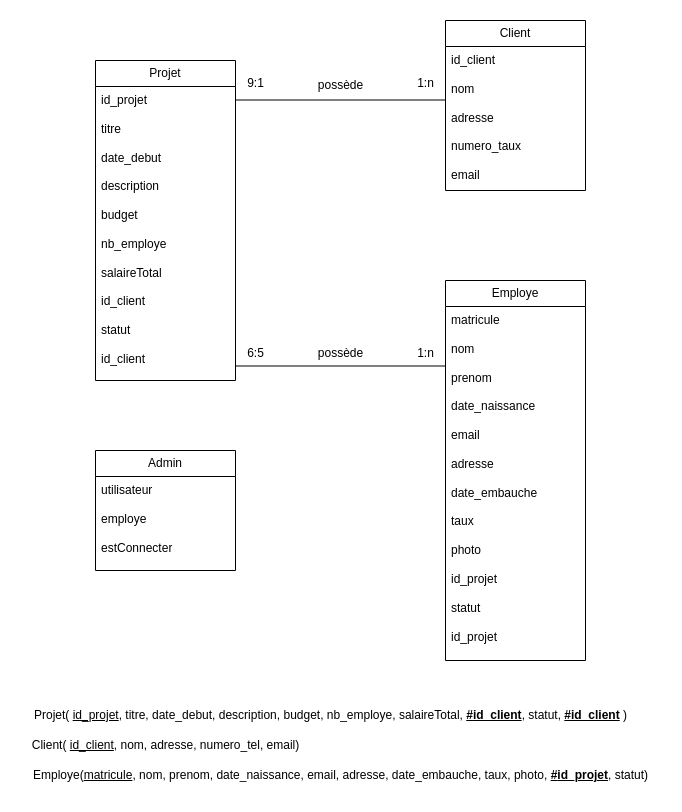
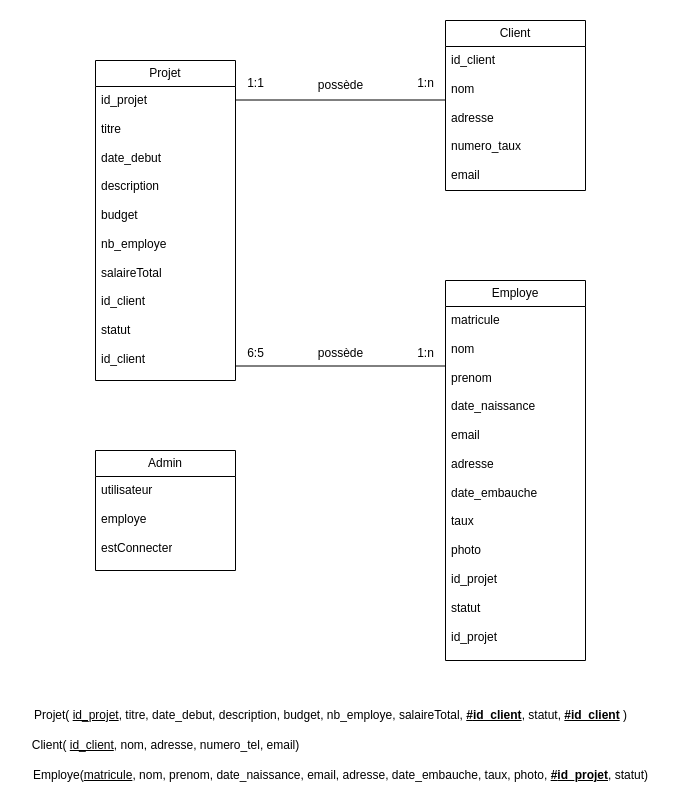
  <mxCell id="0" />
  <mxCell id="1" parent="0" />
  <mxCell id="2" value="Client" style="swimlane;fontStyle=0;childLayout=stackLayout;horizontal=1;startSize=26;fillColor=none;horizontalStack=0;resizeParent=1;resizeParentMax=0;resizeLast=0;collapsible=1;marginBottom=0;whiteSpace=wrap;html=1;" vertex="1" parent="1"><mxGeometry x="445" y="20" width="140" height="170" as="geometry" /></mxCell>
  <mxCell id="3" value="id_client&lt;br&gt;&lt;br&gt;nom&lt;br&gt;&lt;br&gt;adresse&lt;br&gt;&lt;br&gt;numero_taux&lt;br&gt;&lt;br&gt;email" style="text;strokeColor=none;fillColor=none;align=left;verticalAlign=top;spacingLeft=4;spacingRight=4;overflow=hidden;rotatable=0;points=[[0,0.5],[1,0.5]];portConstraint=eastwest;whiteSpace=wrap;html=1;" vertex="1" parent="2"><mxGeometry y="26" width="140" height="144" as="geometry" /></mxCell>
  <mxCell id="4" value="Projet" style="swimlane;fontStyle=0;childLayout=stackLayout;horizontal=1;startSize=26;fillColor=none;horizontalStack=0;resizeParent=1;resizeParentMax=0;resizeLast=0;collapsible=1;marginBottom=0;whiteSpace=wrap;html=1;" vertex="1" parent="1"><mxGeometry x="95" y="60" width="140" height="320" as="geometry" /></mxCell>
  <mxCell id="5" value="id_projet&lt;br&gt;&lt;br&gt;titre&lt;br&gt;&lt;br&gt;date_debut&lt;br&gt;&lt;br&gt;description&lt;br&gt;&lt;br&gt;budget&lt;br&gt;&lt;br&gt;nb_employe&lt;br&gt;&lt;br&gt;salaireTotal&lt;br&gt;&lt;br&gt;id_client&lt;br&gt;&lt;br&gt;statut&lt;br&gt;&lt;br&gt;id_client" style="text;strokeColor=none;fillColor=none;align=left;verticalAlign=top;spacingLeft=4;spacingRight=4;overflow=hidden;rotatable=0;points=[[0,0.5],[1,0.5]];portConstraint=eastwest;whiteSpace=wrap;html=1;" vertex="1" parent="4"><mxGeometry y="26" width="140" height="294" as="geometry" /></mxCell>
  <mxCell id="6" value="Employe" style="swimlane;fontStyle=0;childLayout=stackLayout;horizontal=1;startSize=26;fillColor=none;horizontalStack=0;resizeParent=1;resizeParentMax=0;resizeLast=0;collapsible=1;marginBottom=0;whiteSpace=wrap;html=1;" vertex="1" parent="1"><mxGeometry x="445" y="280" width="140" height="380" as="geometry" /></mxCell>
  <mxCell id="7" value="matricule&lt;br&gt;&lt;br&gt;nom&lt;br&gt;&lt;br&gt;prenom&lt;br&gt;&lt;br&gt;date_naissance&lt;br&gt;&lt;br&gt;email&lt;br&gt;&lt;br&gt;adresse&lt;br&gt;&lt;br&gt;date_embauche&lt;br&gt;&lt;br&gt;taux&lt;br&gt;&lt;br&gt;photo&lt;br&gt;&lt;br&gt;id_projet&lt;br&gt;&lt;br&gt;statut&lt;br&gt;&lt;br&gt;id_projet" style="text;strokeColor=none;fillColor=none;align=left;verticalAlign=top;spacingLeft=4;spacingRight=4;overflow=hidden;rotatable=0;points=[[0,0.5],[1,0.5]];portConstraint=eastwest;whiteSpace=wrap;html=1;" vertex="1" parent="6"><mxGeometry y="26" width="140" height="354" as="geometry" /></mxCell>
  <mxCell id="8" value="Admin" style="swimlane;fontStyle=0;childLayout=stackLayout;horizontal=1;startSize=26;fillColor=none;horizontalStack=0;resizeParent=1;resizeParentMax=0;resizeLast=0;collapsible=1;marginBottom=0;whiteSpace=wrap;html=1;" vertex="1" parent="1"><mxGeometry x="95" y="450" width="140" height="120" as="geometry" /></mxCell>
  <mxCell id="9" value="utilisateur&lt;br&gt;&lt;br&gt;employe&lt;br&gt;&lt;br&gt;estConnecter" style="text;strokeColor=none;fillColor=none;align=left;verticalAlign=top;spacingLeft=4;spacingRight=4;overflow=hidden;rotatable=0;points=[[0,0.5],[1,0.5]];portConstraint=eastwest;whiteSpace=wrap;html=1;" vertex="1" parent="8"><mxGeometry y="26" width="140" height="94" as="geometry" /></mxCell>
  <mxCell id="10" value="" style="line;strokeWidth=1;fillColor=none;align=left;verticalAlign=middle;spacingTop=-1;spacingLeft=3;spacingRight=3;rotatable=0;labelPosition=right;points=[];portConstraint=eastwest;strokeColor=inherit;" vertex="1" parent="1"><mxGeometry x="235" y="90" width="210" height="19" as="geometry" /></mxCell>
  <mxCell id="11" value="" style="line;strokeWidth=1;fillColor=none;align=left;verticalAlign=middle;spacingTop=-1;spacingLeft=3;spacingRight=3;rotatable=0;labelPosition=right;points=[];portConstraint=eastwest;strokeColor=inherit;" vertex="1" parent="1"><mxGeometry x="235" y="356" width="210" height="19" as="geometry" /></mxCell>
  <mxCell id="12" value="possède" style="text;html=1;align=center;verticalAlign=middle;resizable=0;points=[];autosize=1;strokeColor=none;fillColor=none;" vertex="1" parent="1"><mxGeometry x="305" y="70" width="70" height="30" as="geometry" /></mxCell>
- <mxCell id="13" value="9:1" style="text;html=1;align=center;verticalAlign=middle;resizable=0;points=[];autosize=1;strokeColor=none;fillColor=none;" vertex="1" parent="1"><mxGeometry x="235" y="68" width="40" height="30" as="geometry" /></mxCell>
+ <mxCell id="13" value="1:1" style="text;html=1;align=center;verticalAlign=middle;resizable=0;points=[];autosize=1;strokeColor=none;fillColor=none;" vertex="1" parent="1"><mxGeometry x="235" y="68" width="40" height="30" as="geometry" /></mxCell>
  <mxCell id="14" value="1:n" style="text;html=1;align=center;verticalAlign=middle;resizable=0;points=[];autosize=1;strokeColor=none;fillColor=none;" vertex="1" parent="1"><mxGeometry x="405" y="68" width="40" height="30" as="geometry" /></mxCell>
  <mxCell id="15" value="6:5" style="text;html=1;align=center;verticalAlign=middle;resizable=0;points=[];autosize=1;strokeColor=none;fillColor=none;" vertex="1" parent="1"><mxGeometry x="235" y="338" width="40" height="30" as="geometry" /></mxCell>
  <mxCell id="16" value="1:n" style="text;html=1;align=center;verticalAlign=middle;resizable=0;points=[];autosize=1;strokeColor=none;fillColor=none;" vertex="1" parent="1"><mxGeometry x="405" y="338" width="40" height="30" as="geometry" /></mxCell>
  <mxCell id="17" value="possède" style="text;html=1;align=center;verticalAlign=middle;resizable=0;points=[];autosize=1;strokeColor=none;fillColor=none;" vertex="1" parent="1"><mxGeometry x="305" y="338" width="70" height="30" as="geometry" /></mxCell>
  <mxCell id="18" value="Projet( &lt;u&gt;id_projet&lt;/u&gt;,&amp;nbsp;&lt;span style=&quot;text-align: left;&quot;&gt;titre,&amp;nbsp;&lt;/span&gt;&lt;span style=&quot;text-align: left;&quot;&gt;date_debut,&amp;nbsp;&lt;/span&gt;&lt;span style=&quot;text-align: left;&quot;&gt;description,&amp;nbsp;&lt;/span&gt;&lt;span style=&quot;text-align: left;&quot;&gt;budget,&amp;nbsp;&lt;/span&gt;&lt;span style=&quot;text-align: left;&quot;&gt;nb_employe,&amp;nbsp;&lt;/span&gt;&lt;span style=&quot;text-align: left;&quot;&gt;salaireTotal, &lt;b&gt;&lt;u&gt;#&lt;/u&gt;&lt;/b&gt;&lt;/span&gt;&lt;span style=&quot;text-align: left;&quot;&gt;&lt;b&gt;&lt;u&gt;id_client&lt;/u&gt;&lt;/b&gt;,&amp;nbsp;&lt;/span&gt;&lt;span style=&quot;text-align: left;&quot;&gt;statut, &lt;b&gt;&lt;u&gt;#&lt;/u&gt;&lt;/b&gt;&lt;/span&gt;&lt;span style=&quot;text-align: left;&quot;&gt;&lt;b&gt;&lt;u&gt;id_client&lt;/u&gt;&lt;/b&gt;&amp;nbsp;&lt;/span&gt;)" style="text;html=1;align=center;verticalAlign=middle;resizable=0;points=[];autosize=1;strokeColor=none;fillColor=none;" vertex="1" parent="1"><mxGeometry x="20" y="700" width="620" height="30" as="geometry" /></mxCell>
  <mxCell id="19" value="Client( &lt;u&gt;id_client&lt;/u&gt;, nom&lt;span style=&quot;text-align: left;&quot;&gt;, adresse&lt;/span&gt;&lt;span style=&quot;text-align: left;&quot;&gt;, numero_tel&lt;/span&gt;&lt;span style=&quot;text-align: left;&quot;&gt;, email&lt;/span&gt;)" style="text;html=1;align=center;verticalAlign=middle;resizable=0;points=[];autosize=1;strokeColor=none;fillColor=none;" vertex="1" parent="1"><mxGeometry x="20" y="730" width="290" height="30" as="geometry" /></mxCell>
  <mxCell id="20" value="Employe(&lt;u&gt;matricule&lt;/u&gt;, nom, prenom, date_naissance, email, adresse, date_embauche, taux, photo, &lt;u&gt;&lt;b&gt;#&lt;/b&gt;&lt;/u&gt;&lt;b&gt;&lt;u&gt;id_projet&lt;/u&gt;&lt;/b&gt;, statut)" style="text;html=1;align=center;verticalAlign=middle;resizable=0;points=[];autosize=1;strokeColor=none;fillColor=none;" vertex="1" parent="1"><mxGeometry x="20" y="760" width="640" height="30" as="geometry" /></mxCell>
